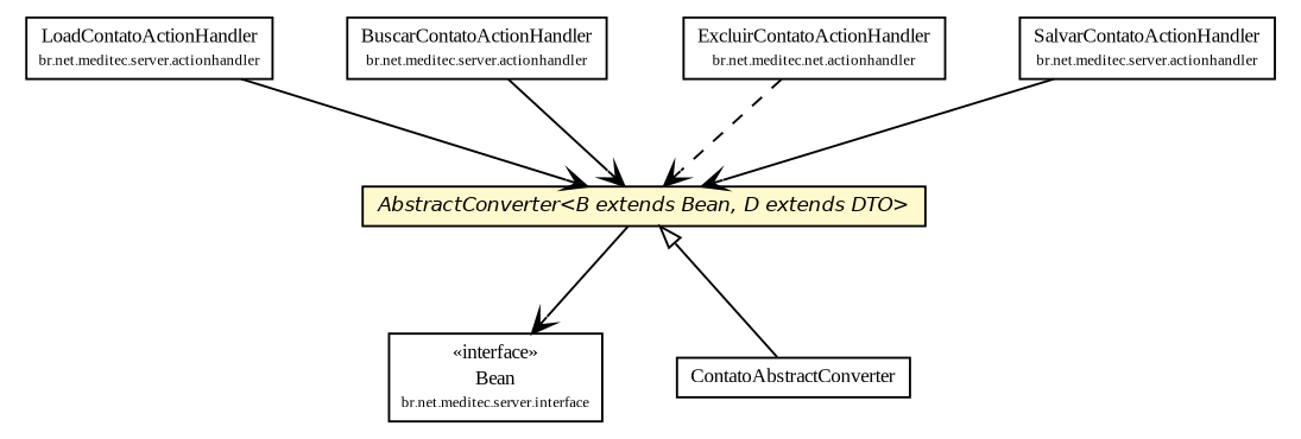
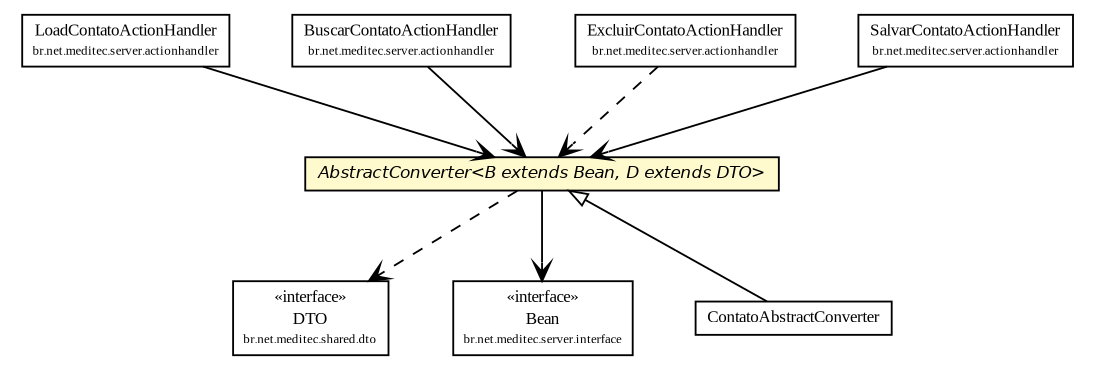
  digraph {
    fontname="Liberation Serif"
    node [fontcolor=black fontname="Liberation Serif" fontsize=9.0 shape=plaintext]
    edge [arrowhead=open color=black fontcolor=black fontname="Liberation Serif" fontsize=10.0 headport=p labelfontname=Helvetica labelfontsize=10 tailport=p]
+   n1 [label=<<table border="0" cellborder="1" cellspacing="0" cellpadding="2" port="p" href="../../shared/dto/DTO.html"> 		<tr><td><table border="0" cellspacing="0" cellpadding="1"> 			<tr><td> &laquo;interface&raquo; </td></tr> 			<tr><td> DTO </td></tr> 			<tr><td><font point-size="7.0"> br.net.meditec.shared.dto </font></td></tr> 		</table></td></tr> 		</table>>]
    n2 [label=<<table border="0" cellborder="1" cellspacing="0" cellpadding="2" port="p" href="../model/Bean.html"> 		<tr><td><table border="0" cellspacing="0" cellpadding="1"> 			<tr><td> &laquo;interface&raquo; </td></tr> 			<tr><td> Bean </td></tr> 			<tr><td><font point-size="7.0"> br.net.meditec.server.interface </font></td></tr> 		</table></td></tr> 		</table>>]
    n3 [label=<<table border="0" cellborder="1" cellspacing="0" cellpadding="2" port="p" href="./ContatoAbstractConverter.html"> 		<tr><td><table border="0" cellspacing="0" cellpadding="1"> 			<tr><td> ContatoAbstractConverter </td></tr> 		</table></td></tr> 		</table>>]
    n4 [label=<<table border="0" cellborder="1" cellspacing="0" cellpadding="2" port="p" bgcolor="lemonChiffon" href="./AbstractConverter.html"> 		<tr><td><table border="0" cellspacing="0" cellpadding="1"> 			<tr><td><font face="Helvetica-Oblique"> AbstractConverter&lt;B extends Bean, D extends DTO&gt; </font></td></tr> 		</table></td></tr> 		</table>>]
    n5 [label=<<table border="0" cellborder="1" cellspacing="0" cellpadding="2" port="p" href="../actionhandler/LoadContatoActionHandler.html"> 		<tr><td><table border="0" cellspacing="0" cellpadding="1"> 			<tr><td> LoadContatoActionHandler </td></tr> 			<tr><td><font point-size="7.0"> br.net.meditec.server.actionhandler </font></td></tr> 		</table></td></tr> 		</table>>]
    n6 [label=<<table border="0" cellborder="1" cellspacing="0" cellpadding="2" port="p" href="../actionhandler/BuscarContatoActionHandler.html"> 		<tr><td><table border="0" cellspacing="0" cellpadding="1"> 			<tr><td> BuscarContatoActionHandler </td></tr> 			<tr><td><font point-size="7.0"> br.net.meditec.server.actionhandler </font></td></tr> 		</table></td></tr> 		</table>>]
-   n7 [label=<<table border="0" cellborder="1" cellspacing="0" cellpadding="2" port="p" href="../actionhandler/ExcluirContatoActionHandler.html"> 		<tr><td><table border="0" cellspacing="0" cellpadding="1"> 			<tr><td> ExcluirContatoActionHandler </td></tr> 			<tr><td><font point-size="7.0"> br.net.meditec.net.actionhandler </font></td></tr> 		</table></td></tr> 		</table>>]
+   n7 [label=<<table border="0" cellborder="1" cellspacing="0" cellpadding="2" port="p" href="../actionhandler/ExcluirContatoActionHandler.html"> 		<tr><td><table border="0" cellspacing="0" cellpadding="1"> 			<tr><td> ExcluirContatoActionHandler </td></tr> 			<tr><td><font point-size="7.0"> br.net.meditec.server.actionhandler </font></td></tr> 		</table></td></tr> 		</table>>]
    n8 [label=<<table border="0" cellborder="1" cellspacing="0" cellpadding="2" port="p" href="../actionhandler/SalvarContatoActionHandler.html"> 		<tr><td><table border="0" cellspacing="0" cellpadding="1"> 			<tr><td> SalvarContatoActionHandler </td></tr> 			<tr><td><font point-size="7.0"> br.net.meditec.server.actionhandler </font></td></tr> 		</table></td></tr> 		</table>>]
+   n4 -> n1 [style=dashed]
    n4 -> n2 [style=solid]
    n4 -> n3 [arrowtail=empty dir=back fontsize=10 arrowhead="" color="" fontcolor=""]
    n5 -> n4
    n6 -> n4
    n7 -> n4 [style=dashed]
    n8 -> n4
  }
